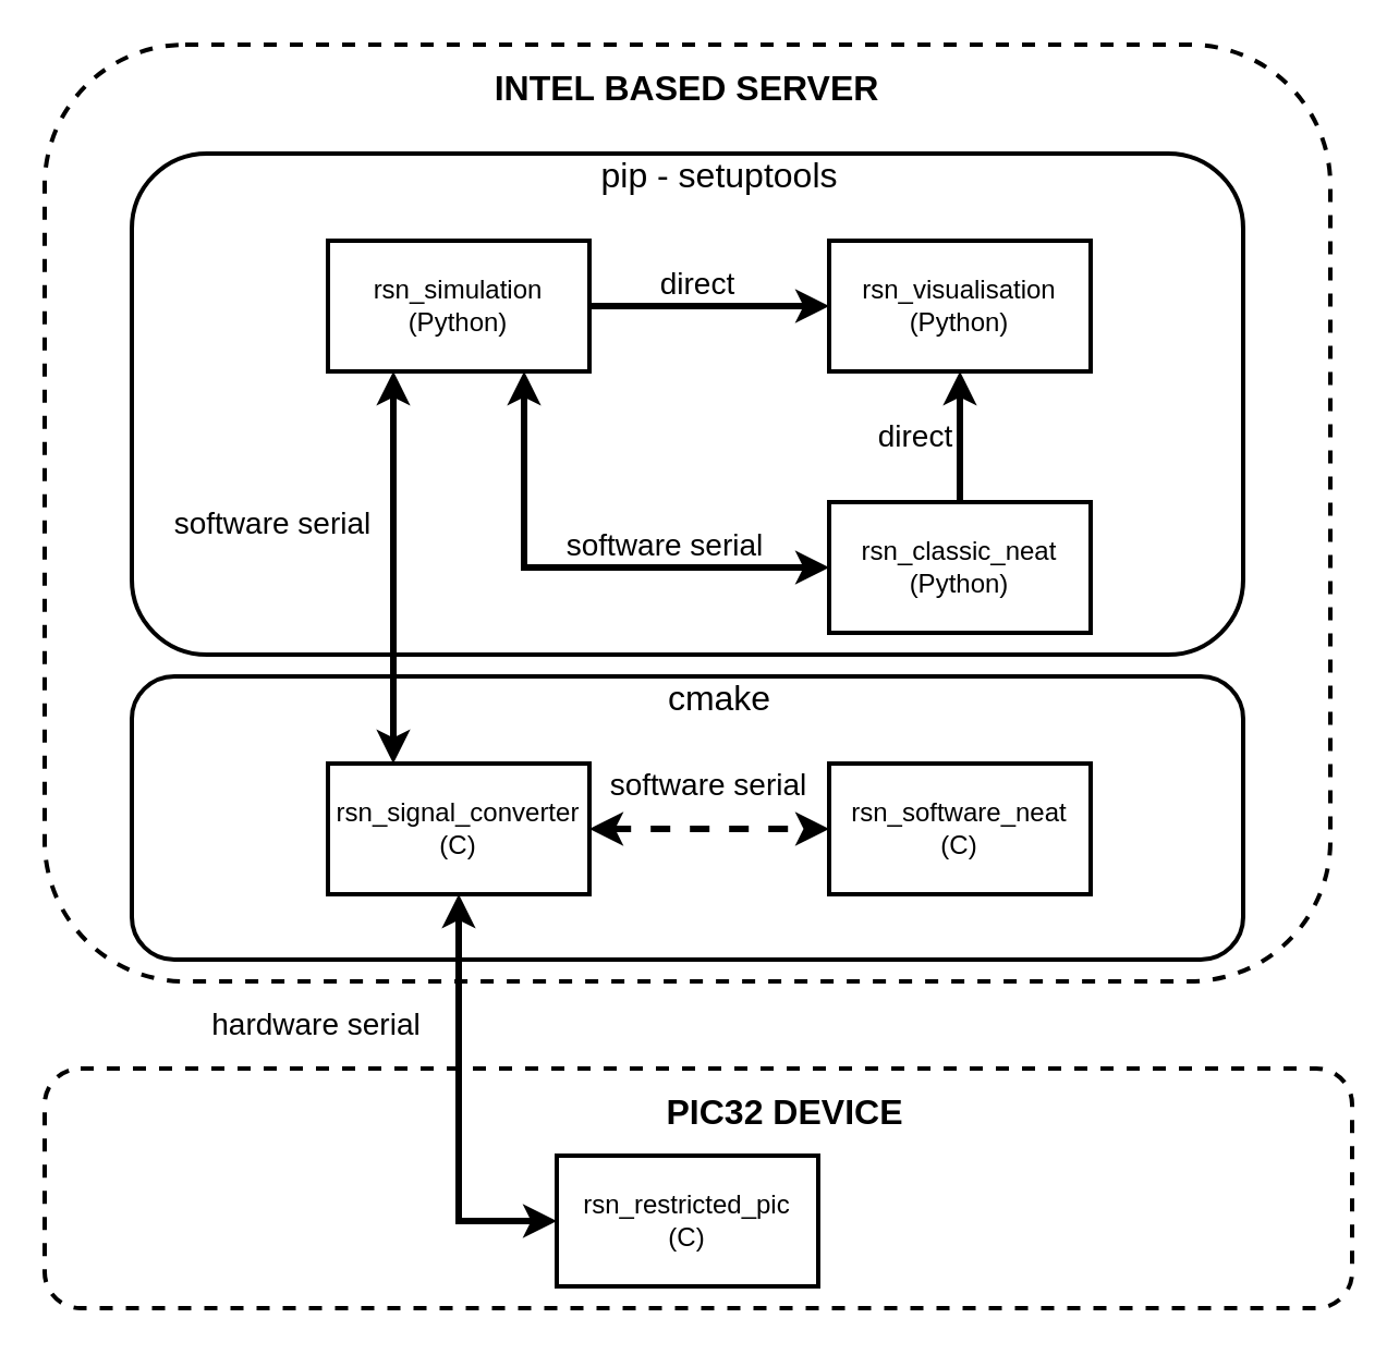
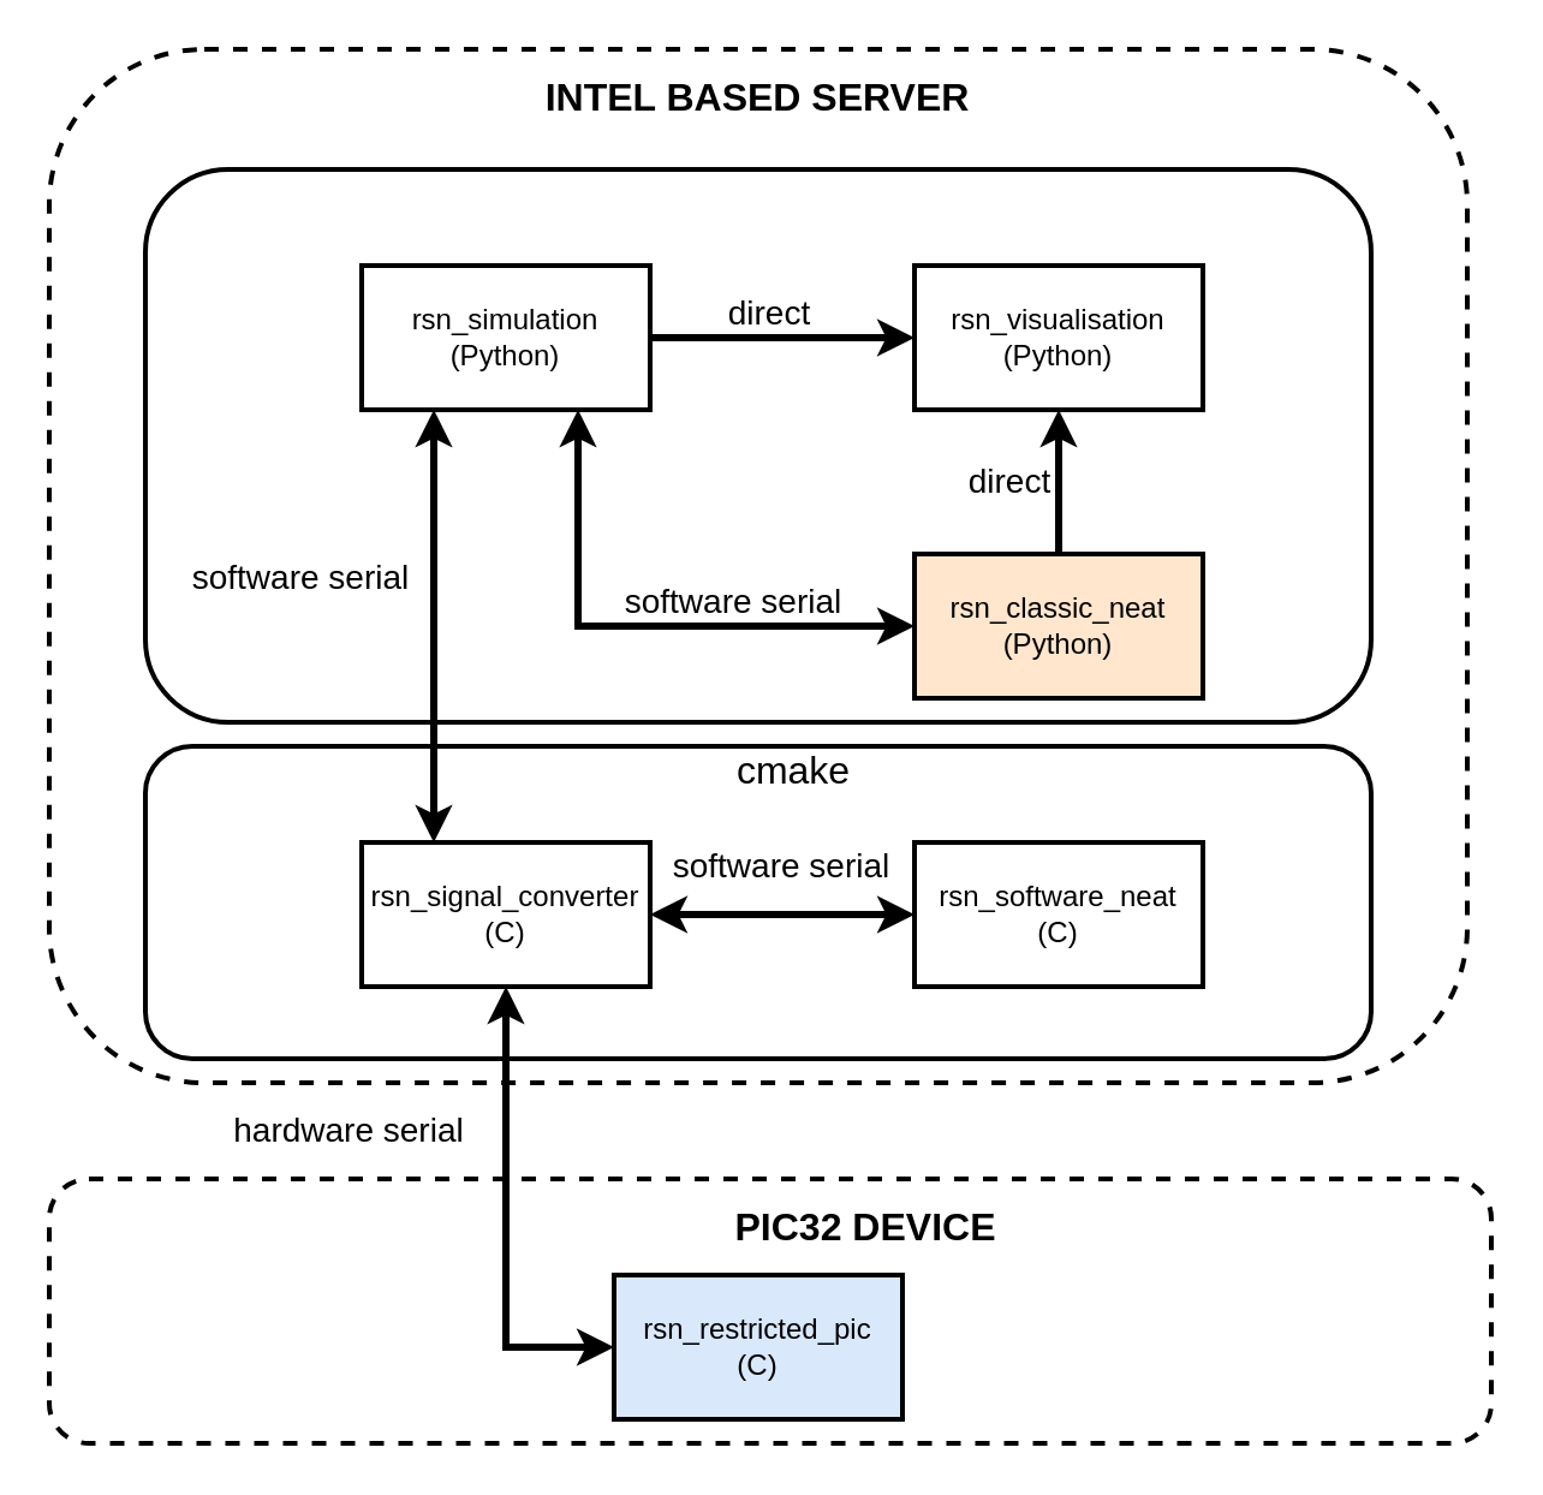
  <mxCell id="0" />
  <mxCell id="1" parent="0" />
  <mxCell id="2" value="" style="rounded=1;whiteSpace=wrap;html=1;dashed=1;fontSize=14;strokeWidth=2;" vertex="1" parent="1"><mxGeometry x="20" y="490" width="600" height="110" as="geometry" /></mxCell>
  <mxCell id="3" value="" style="rounded=1;whiteSpace=wrap;html=1;fontSize=14;strokeWidth=2;dashed=1;" vertex="1" parent="1"><mxGeometry x="20" y="20" width="590" height="430" as="geometry" /></mxCell>
  <mxCell id="4" value="" style="rounded=1;whiteSpace=wrap;html=1;fontSize=14;strokeWidth=2;" vertex="1" parent="1"><mxGeometry x="60" y="310" width="510" height="130" as="geometry" /></mxCell>
  <mxCell id="5" value="" style="rounded=1;whiteSpace=wrap;html=1;fontSize=14;strokeWidth=2;" vertex="1" parent="1"><mxGeometry x="60" y="70" width="510" height="230" as="geometry" /></mxCell>
  <mxCell id="6" value="rsn_simulation&lt;br&gt;(Python)" style="rounded=0;whiteSpace=wrap;html=1;strokeWidth=2;" vertex="1" parent="1"><mxGeometry x="150" y="110" width="120" height="60" as="geometry" /></mxCell>
  <mxCell id="7" value="rsn_visualisation&lt;br&gt;(Python)" style="rounded=0;whiteSpace=wrap;html=1;strokeWidth=2;" vertex="1" parent="1"><mxGeometry x="380" y="110" width="120" height="60" as="geometry" /></mxCell>
  <mxCell id="8" value="" style="endArrow=classic;html=1;exitX=1;exitY=0.5;exitDx=0;exitDy=0;entryX=0;entryY=0.5;entryDx=0;entryDy=0;strokeWidth=3;" edge="1" parent="1" source="6" target="7"><mxGeometry width="50" height="50" relative="1" as="geometry"><mxPoint x="300" y="230" as="sourcePoint" /><mxPoint x="350" y="180" as="targetPoint" /></mxGeometry></mxCell>
  <mxCell id="9" value="direct" style="text;html=1;strokeColor=none;fillColor=none;align=center;verticalAlign=middle;whiteSpace=wrap;rounded=0;fontSize=14;" vertex="1" parent="1"><mxGeometry x="300" y="120" width="40" height="20" as="geometry" /></mxCell>
- <mxCell id="10" value="rsn_classic_neat&lt;br&gt;(Python)" style="rounded=0;whiteSpace=wrap;html=1;strokeWidth=2;" vertex="1" parent="1"><mxGeometry x="380" y="230" width="120" height="60" as="geometry" /></mxCell>
+ <mxCell id="10" value="rsn_classic_neat&lt;br&gt;(Python)" style="rounded=0;whiteSpace=wrap;html=1;strokeWidth=2;fillColor=#ffe6cc;" vertex="1" parent="1"><mxGeometry x="380" y="230" width="120" height="60" as="geometry" /></mxCell>
  <mxCell id="11" value="" style="endArrow=classic;html=1;fontSize=14;strokeWidth=3;exitX=0.5;exitY=0;exitDx=0;exitDy=0;entryX=0.5;entryY=1;entryDx=0;entryDy=0;" edge="1" parent="1" source="10" target="7"><mxGeometry width="50" height="50" relative="1" as="geometry"><mxPoint x="600" y="270" as="sourcePoint" /><mxPoint x="440" y="190" as="targetPoint" /></mxGeometry></mxCell>
  <mxCell id="12" value="direct" style="text;html=1;strokeColor=none;fillColor=none;align=center;verticalAlign=middle;whiteSpace=wrap;rounded=0;fontSize=14;" vertex="1" parent="1"><mxGeometry x="400" y="190" width="40" height="20" as="geometry" /></mxCell>
  <mxCell id="13" value="" style="endArrow=classic;startArrow=classic;html=1;fontSize=14;strokeWidth=3;entryX=0.75;entryY=1;entryDx=0;entryDy=0;exitX=0;exitY=0.5;exitDx=0;exitDy=0;rounded=0;" edge="1" parent="1" source="10" target="6"><mxGeometry width="50" height="50" relative="1" as="geometry"><mxPoint x="330" y="350" as="sourcePoint" /><mxPoint x="380" y="300" as="targetPoint" /><Array as="points"><mxPoint x="240" y="260" /></Array></mxGeometry></mxCell>
  <mxCell id="14" value="software serial" style="text;html=1;strokeColor=none;fillColor=none;align=center;verticalAlign=middle;whiteSpace=wrap;rounded=0;fontSize=14;" vertex="1" parent="1"><mxGeometry x="250" y="240" width="110" height="20" as="geometry" /></mxCell>
  <mxCell id="15" value="rsn_signal_converter&lt;br&gt;(C)" style="rounded=0;whiteSpace=wrap;html=1;strokeWidth=2;" vertex="1" parent="1"><mxGeometry x="150" y="350" width="120" height="60" as="geometry" /></mxCell>
  <mxCell id="16" value="" style="endArrow=classic;startArrow=classic;html=1;fontSize=14;strokeWidth=3;entryX=0.25;entryY=1;entryDx=0;entryDy=0;exitX=0.25;exitY=0;exitDx=0;exitDy=0;" edge="1" parent="1" source="15" target="6"><mxGeometry width="50" height="50" relative="1" as="geometry"><mxPoint x="140" y="260" as="sourcePoint" /><mxPoint x="190" y="210" as="targetPoint" /></mxGeometry></mxCell>
  <mxCell id="17" value="software serial" style="text;html=1;strokeColor=none;fillColor=none;align=center;verticalAlign=middle;whiteSpace=wrap;rounded=0;fontSize=14;" vertex="1" parent="1"><mxGeometry x="70" y="230" width="110" height="20" as="geometry" /></mxCell>
  <mxCell id="18" value="rsn_software_neat&lt;br&gt;(C)" style="rounded=0;whiteSpace=wrap;html=1;strokeWidth=2;" vertex="1" parent="1"><mxGeometry x="380" y="350" width="120" height="60" as="geometry" /></mxCell>
- <mxCell id="19" value="" style="endArrow=classic;startArrow=classic;html=1;fontSize=14;strokeWidth=3;exitX=1;exitY=0.5;exitDx=0;exitDy=0;entryX=0;entryY=0.5;entryDx=0;entryDy=0;dashed=1;" edge="1" parent="1" source="15" target="18"><mxGeometry width="50" height="50" relative="1" as="geometry"><mxPoint x="310" y="400" as="sourcePoint" /><mxPoint x="360" y="350" as="targetPoint" /></mxGeometry></mxCell>
+ <mxCell id="19" value="" style="endArrow=classic;startArrow=classic;html=1;fontSize=14;strokeWidth=3;exitX=1;exitY=0.5;exitDx=0;exitDy=0;entryX=0;entryY=0.5;entryDx=0;entryDy=0;" edge="1" parent="1" source="15" target="18"><mxGeometry width="50" height="50" relative="1" as="geometry"><mxPoint x="310" y="400" as="sourcePoint" /><mxPoint x="360" y="350" as="targetPoint" /></mxGeometry></mxCell>
  <mxCell id="20" value="software serial" style="text;html=1;strokeColor=none;fillColor=none;align=center;verticalAlign=middle;whiteSpace=wrap;rounded=0;fontSize=14;" vertex="1" parent="1"><mxGeometry x="270" y="350" width="110" height="20" as="geometry" /></mxCell>
  <mxCell id="21" value="" style="endArrow=classic;startArrow=classic;html=1;fontSize=14;strokeWidth=3;entryX=0.5;entryY=1;entryDx=0;entryDy=0;exitX=0;exitY=0.5;exitDx=0;exitDy=0;rounded=0;" edge="1" parent="1" source="22" target="15"><mxGeometry width="50" height="50" relative="1" as="geometry"><mxPoint x="530" y="530" as="sourcePoint" /><mxPoint x="580" y="480" as="targetPoint" /><Array as="points"><mxPoint x="210" y="560" /></Array></mxGeometry></mxCell>
- <mxCell id="22" value="rsn_restricted_pic&lt;br&gt;(C)" style="rounded=0;whiteSpace=wrap;html=1;strokeWidth=2;" vertex="1" parent="1"><mxGeometry x="255" y="530" width="120" height="60" as="geometry" /></mxCell>
+ <mxCell id="22" value="rsn_restricted_pic&lt;br&gt;(C)" style="rounded=0;whiteSpace=wrap;html=1;strokeWidth=2;fillColor=#dae8fc;" vertex="1" parent="1"><mxGeometry x="255" y="530" width="120" height="60" as="geometry" /></mxCell>
  <mxCell id="23" value="hardware serial" style="text;html=1;strokeColor=none;fillColor=none;align=center;verticalAlign=middle;whiteSpace=wrap;rounded=0;fontSize=14;" vertex="1" parent="1"><mxGeometry x="90" y="460" width="110" height="20" as="geometry" /></mxCell>
- <mxCell id="24" value="&lt;font style=&quot;font-size: 16px&quot;&gt;pip - setuptools&lt;/font&gt;" style="text;html=1;strokeColor=none;fillColor=none;align=center;verticalAlign=middle;whiteSpace=wrap;rounded=0;fontSize=14;" vertex="1" parent="1"><mxGeometry x="260" y="70" width="140" height="20" as="geometry" /></mxCell>
  <mxCell id="25" value="&lt;font style=&quot;font-size: 16px&quot;&gt;cmake&lt;/font&gt;" style="text;html=1;strokeColor=none;fillColor=none;align=center;verticalAlign=middle;whiteSpace=wrap;rounded=0;fontSize=14;" vertex="1" parent="1"><mxGeometry x="260" y="310" width="140" height="20" as="geometry" /></mxCell>
  <mxCell id="26" value="&lt;font style=&quot;font-size: 16px&quot;&gt;&lt;b&gt;INTEL BASED SERVER&lt;/b&gt;&lt;/font&gt;" style="text;html=1;strokeColor=none;fillColor=none;align=center;verticalAlign=middle;whiteSpace=wrap;rounded=0;fontSize=14;" vertex="1" parent="1"><mxGeometry x="210" y="30" width="210" height="20" as="geometry" /></mxCell>
  <mxCell id="27" value="&lt;font style=&quot;font-size: 16px&quot;&gt;&lt;b&gt;PIC32 DEVICE&lt;/b&gt;&lt;/font&gt;" style="text;html=1;strokeColor=none;fillColor=none;align=center;verticalAlign=middle;whiteSpace=wrap;rounded=0;fontSize=14;" vertex="1" parent="1"><mxGeometry x="255" y="500" width="210" height="20" as="geometry" /></mxCell>
